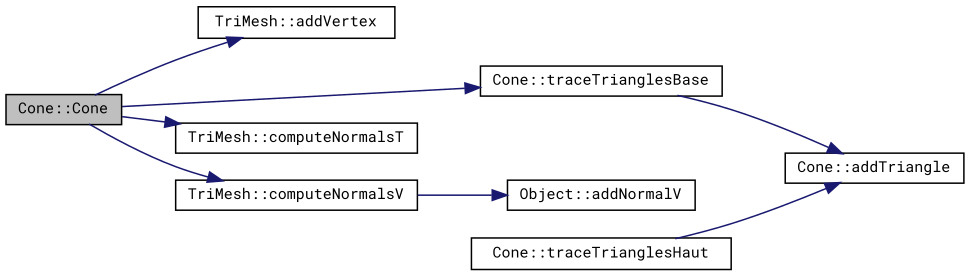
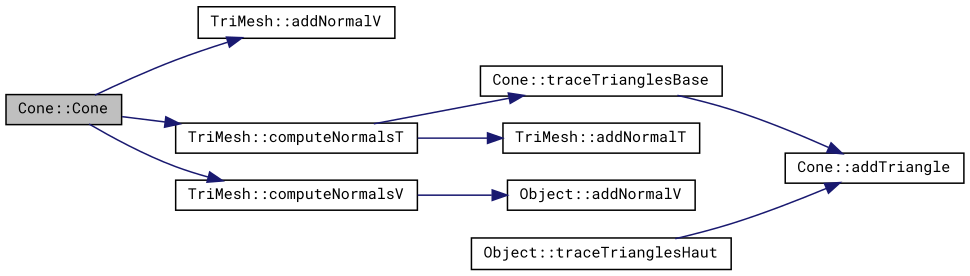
  digraph {
    fontname="Roboto Mono"
    rankdir=LR
    node [color=black fillcolor=white fontname="Roboto Mono" fontsize=10 shape=record style=filled]
    edge [color=midnightblue fontname="Roboto Mono" fontsize=10 labelfontname=Helvetica labelfontsize=10 style=solid]
    n1 [fillcolor=grey75 fontcolor=black height=0.2 label="Cone::Cone" width=0.4]
-   n2 [height=0.2 label="TriMesh::addVertex" width=0.4]
+   n2 [height=0.2 label="TriMesh::addNormalV" width=0.4]
    n3 [height=0.2 label="TriMesh::computeNormalsT" width=0.4]
    n4 [height=0.2 label="TriMesh::computeNormalsV" width=0.4]
    n5 [height=0.2 label="Cone::traceTrianglesBase" width=0.4]
+   n6 [height=0.2 label="TriMesh::addNormalT" width=0.4]
    n7 [height=0.2 label="Object::addNormalV" width=0.4]
    n8 [height=0.2 label="Cone::addTriangle" width=0.4]
-   n9 [height=0.2 label="Cone::traceTrianglesHaut" width=0.4]
+   n9 [height=0.2 label="Object::traceTrianglesHaut" width=0.4]
    n1 -> n2
    n1 -> n3
    n1 -> n4
-   n1 -> n5
+   n3 -> n5
+   n3 -> n6
    n4 -> n7
    n5 -> n8
    n9 -> n8
  }
